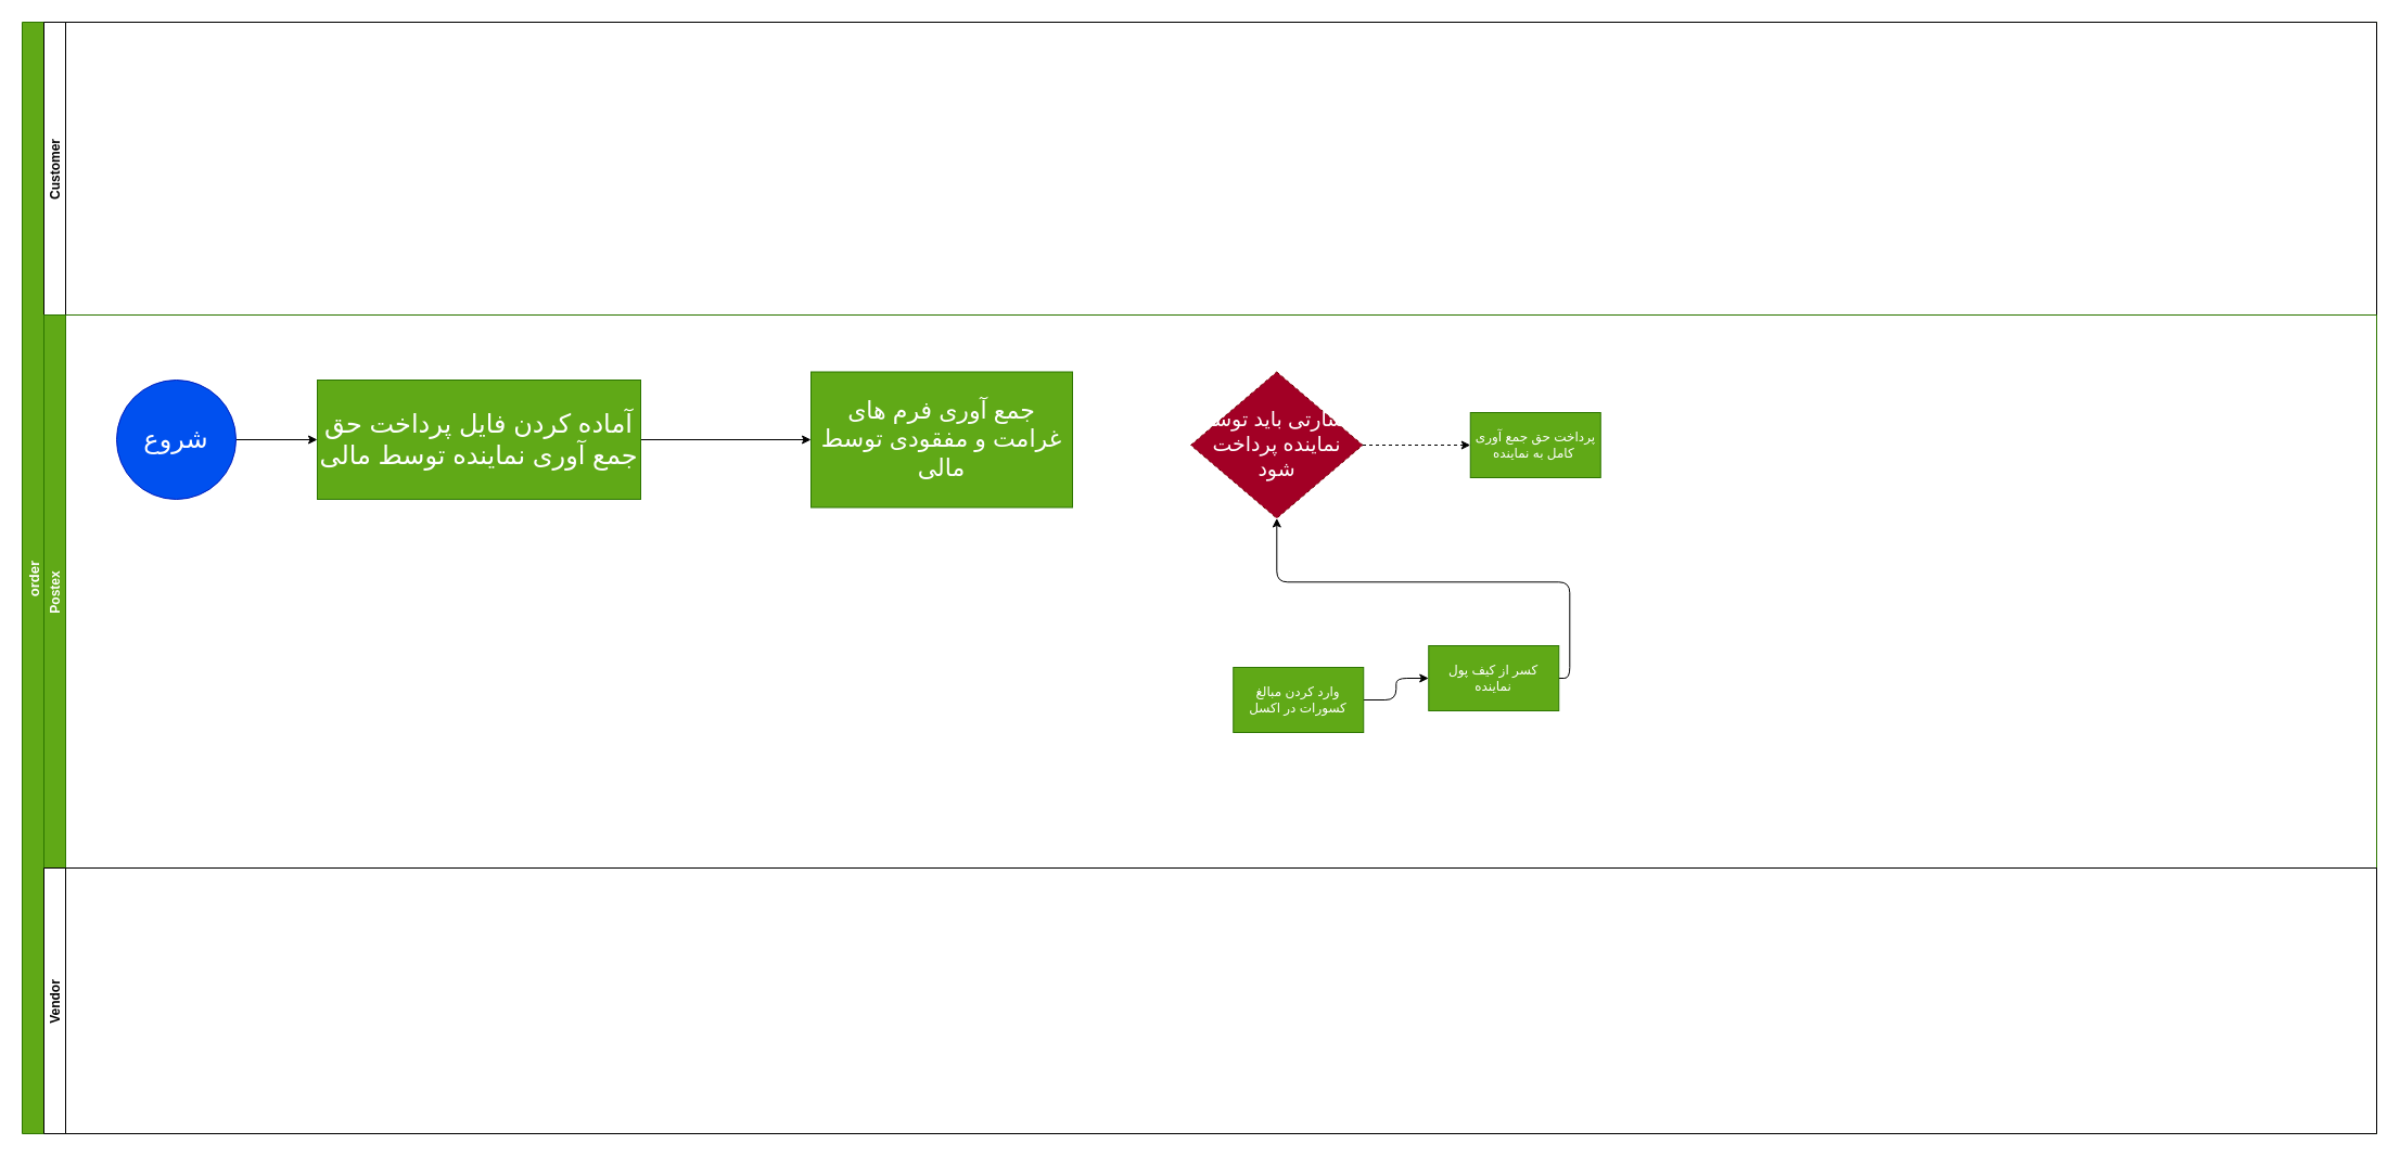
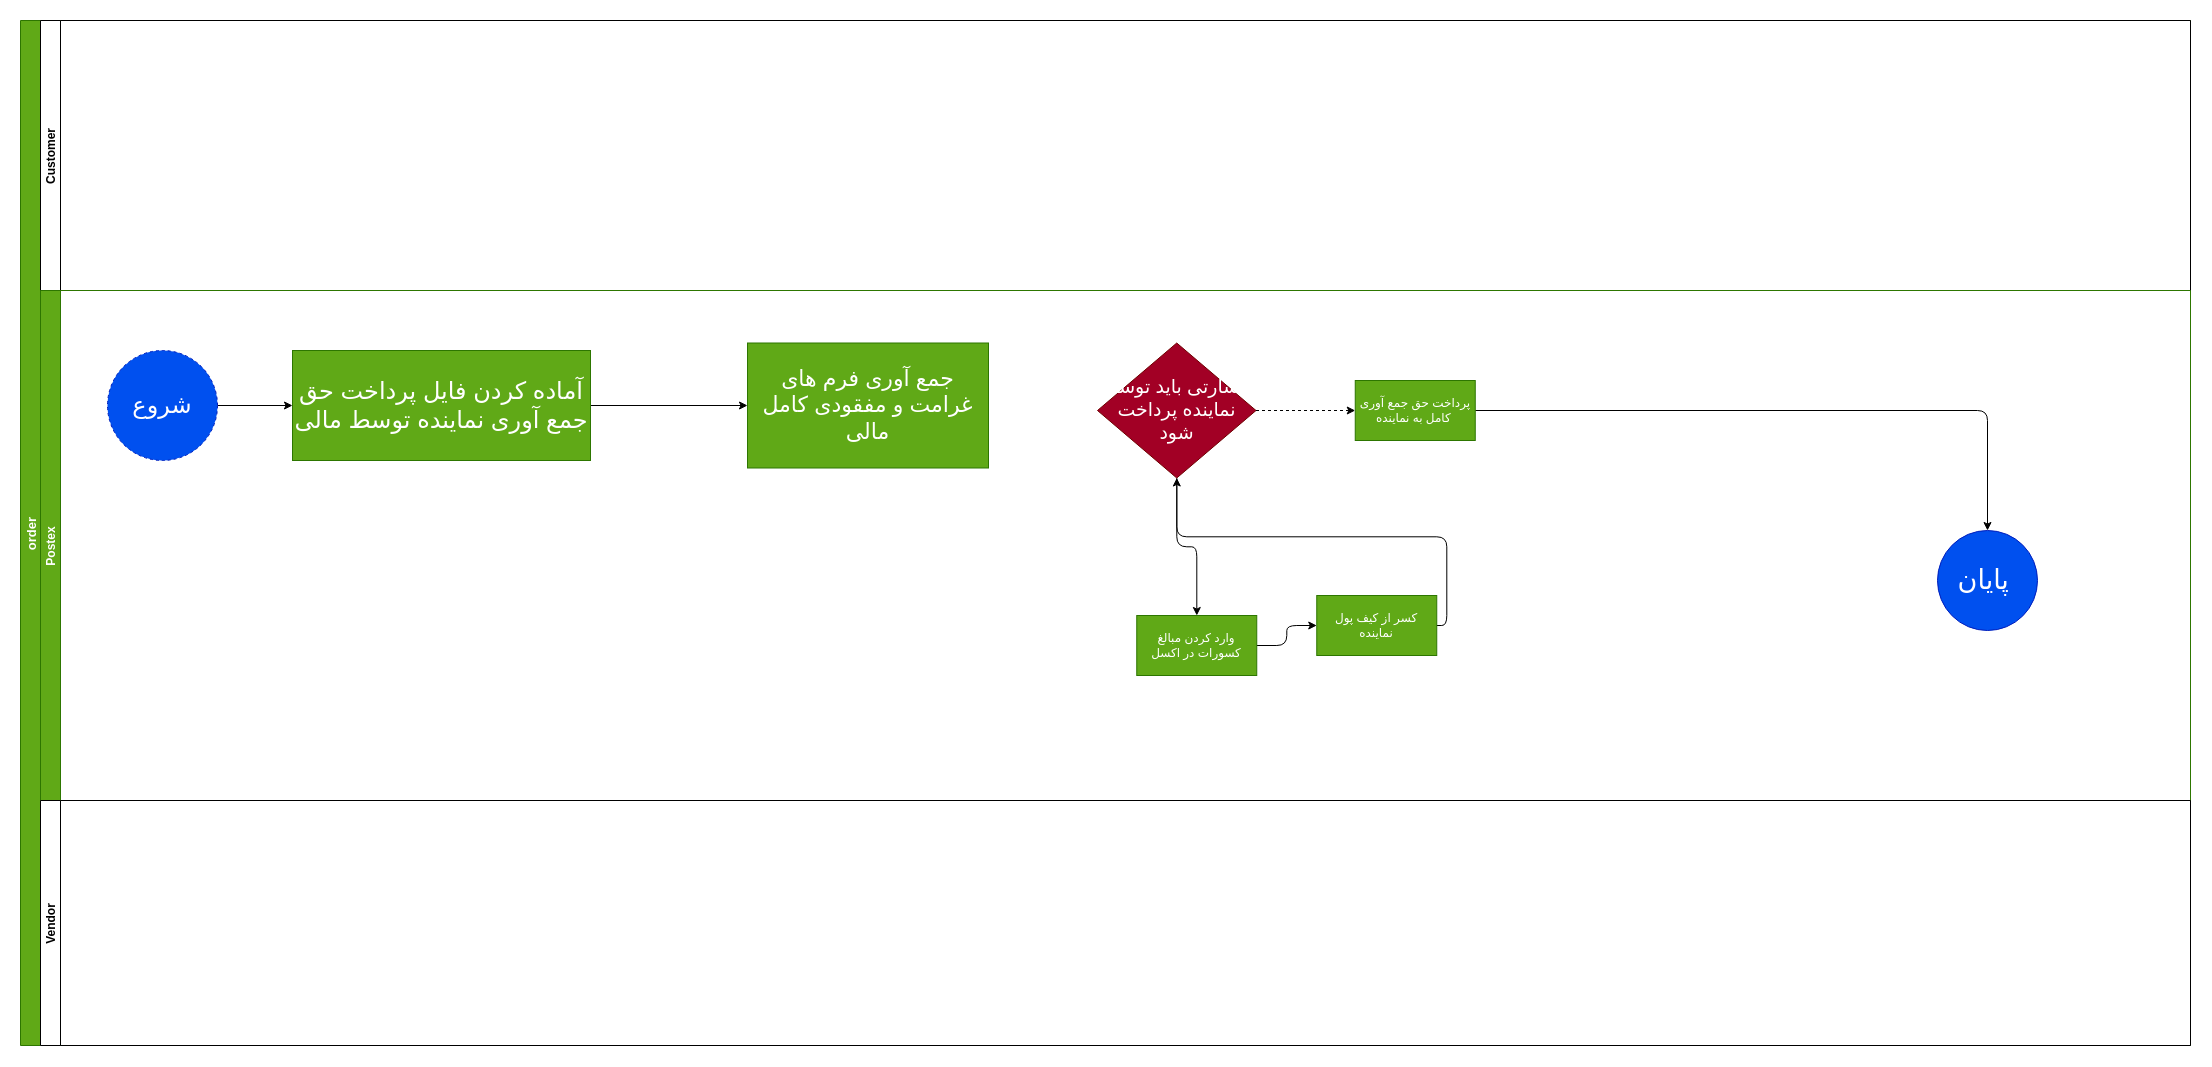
  <mxCell id="0" />
  <mxCell id="1" parent="0" />
  <mxCell id="2" value="order" style="swimlane;childLayout=stackLayout;resizeParent=1;resizeParentMax=0;horizontal=0;startSize=20;horizontalStack=0;fillColor=#60a917;strokeColor=#2D7600;fontColor=#ffffff;fontSize=13;" vertex="1" parent="1"><mxGeometry x="20" y="20" width="2170" height="1025" as="geometry" /></mxCell>
  <mxCell id="3" value="Customer" style="swimlane;startSize=20;horizontal=0;" vertex="1" parent="2"><mxGeometry x="20" width="2150" height="270" as="geometry" /></mxCell>
  <mxCell id="4" value="Postex" style="swimlane;startSize=20;horizontal=0;fillColor=#60a917;strokeColor=#2D7600;fontColor=#ffffff;" vertex="1" parent="2"><mxGeometry x="20" y="270" width="2150" height="510" as="geometry" /></mxCell>
+ <mxCell id="5" value="&lt;font style=&quot;font-size: 27px&quot;&gt;پایان&amp;nbsp;&lt;/font&gt;" style="ellipse;whiteSpace=wrap;html=1;aspect=fixed;fillColor=#0050ef;strokeColor=#001DBC;fontColor=#ffffff;" vertex="1" parent="4"><mxGeometry x="1897" y="240" width="100" height="100" as="geometry" /></mxCell>
  <mxCell id="6" value="" style="edgeStyle=none;html=1;" edge="1" parent="4" source="7" target="9"><mxGeometry relative="1" as="geometry" /></mxCell>
- <mxCell id="7" value="&lt;font style=&quot;font-size: 24px&quot;&gt;شروع&lt;/font&gt;" style="ellipse;whiteSpace=wrap;html=1;aspect=fixed;fillColor=#0050ef;strokeColor=#001DBC;fontColor=#ffffff;" vertex="1" parent="4"><mxGeometry x="67" y="60" width="110" height="110" as="geometry" /></mxCell>
+ <mxCell id="7" value="&lt;font style=&quot;font-size: 24px&quot;&gt;شروع&lt;/font&gt;" style="ellipse;whiteSpace=wrap;html=1;aspect=fixed;fillColor=#0050ef;strokeColor=#001DBC;fontColor=#ffffff;dashed=1;" vertex="1" parent="4"><mxGeometry x="67" y="60" width="110" height="110" as="geometry" /></mxCell>
  <mxCell id="8" value="" style="edgeStyle=none;html=1;" edge="1" parent="4" source="9" target="10"><mxGeometry relative="1" as="geometry" /></mxCell>
  <mxCell id="9" value="&lt;font style=&quot;font-size: 24px&quot;&gt;آماده کردن فایل پرداخت حق جمع آوری نماینده توسط مالی&lt;/font&gt;" style="whiteSpace=wrap;html=1;fontColor=#ffffff;strokeColor=#2D7600;fillColor=#60a917;" vertex="1" parent="4"><mxGeometry x="252" y="60" width="298" height="110" as="geometry" /></mxCell>
- <mxCell id="10" value="&lt;font style=&quot;font-size: 22px&quot;&gt;جمع آوری فرم های غرامت و مفقودی توسط مالی&lt;/font&gt;" style="whiteSpace=wrap;html=1;fontColor=#ffffff;strokeColor=#2D7600;fillColor=#60a917;" vertex="1" parent="4"><mxGeometry x="707" y="52.5" width="241" height="125" as="geometry" /></mxCell>
+ <mxCell id="10" value="&lt;font style=&quot;font-size: 22px&quot;&gt;جمع آوری فرم های غرامت و مفقودی کامل مالی&lt;/font&gt;" style="whiteSpace=wrap;html=1;fontColor=#ffffff;strokeColor=#2D7600;fillColor=#60a917;" vertex="1" parent="4"><mxGeometry x="707" y="52.5" width="241" height="125" as="geometry" /></mxCell>
  <mxCell id="11" value="" style="edgeStyle=none;html=1;dashed=1;" edge="1" parent="4" source="13" target="15"><mxGeometry relative="1" as="geometry" /></mxCell>
- <mxCell id="13" value="&lt;font style=&quot;font-size: 19px&quot;&gt;خسارتی باید توسط نماینده پرداخت شود&lt;/font&gt;" style="rhombus;whiteSpace=wrap;html=1;fontColor=#ffffff;strokeColor=#6F0000;fillColor=#a20025;dashed=1;" vertex="1" parent="4"><mxGeometry x="1057" y="52.5" width="158.5" height="135" as="geometry" /></mxCell>
+ <mxCell id="12" value="" style="edgeStyle=orthogonalEdgeStyle;html=1;" edge="1" parent="4" source="13" target="17"><mxGeometry relative="1" as="geometry" /></mxCell>
+ <mxCell id="13" value="&lt;font style=&quot;font-size: 19px&quot;&gt;خسارتی باید توسط نماینده پرداخت شود&lt;/font&gt;" style="rhombus;whiteSpace=wrap;html=1;fontColor=#ffffff;strokeColor=#6F0000;fillColor=#a20025;" vertex="1" parent="4"><mxGeometry x="1057" y="52.5" width="158.5" height="135" as="geometry" /></mxCell>
+ <mxCell id="14" style="edgeStyle=orthogonalEdgeStyle;html=1;exitX=1;exitY=0.5;exitDx=0;exitDy=0;" edge="1" parent="4" source="15" target="5"><mxGeometry relative="1" as="geometry" /></mxCell>
  <mxCell id="15" value="پرداخت حق جمع آوری کامل به نماینده&amp;nbsp;" style="whiteSpace=wrap;html=1;fontColor=#ffffff;strokeColor=#2D7600;fillColor=#60a917;" vertex="1" parent="4"><mxGeometry x="1314.75" y="90" width="120" height="60" as="geometry" /></mxCell>
  <mxCell id="16" value="" style="edgeStyle=orthogonalEdgeStyle;html=1;" edge="1" parent="4" source="17" target="19"><mxGeometry relative="1" as="geometry" /></mxCell>
  <mxCell id="17" value="وارد کردن مبالغ کسورات در اکسل" style="whiteSpace=wrap;html=1;fontColor=#ffffff;strokeColor=#2D7600;fillColor=#60a917;" vertex="1" parent="4"><mxGeometry x="1096.25" y="325" width="120" height="60" as="geometry" /></mxCell>
  <mxCell id="18" style="edgeStyle=orthogonalEdgeStyle;html=1;exitX=1;exitY=0.5;exitDx=0;exitDy=0;" edge="1" parent="4" source="19" target="13"><mxGeometry relative="1" as="geometry" /></mxCell>
  <mxCell id="19" value="کسر از کیف پول نماینده" style="whiteSpace=wrap;html=1;fontColor=#ffffff;strokeColor=#2D7600;fillColor=#60a917;" vertex="1" parent="4"><mxGeometry x="1276.25" y="305" width="120" height="60" as="geometry" /></mxCell>
  <mxCell id="20" value="Vendor" style="swimlane;startSize=20;horizontal=0;" vertex="1" parent="2"><mxGeometry x="20" y="780" width="2150" height="245" as="geometry" /></mxCell>
